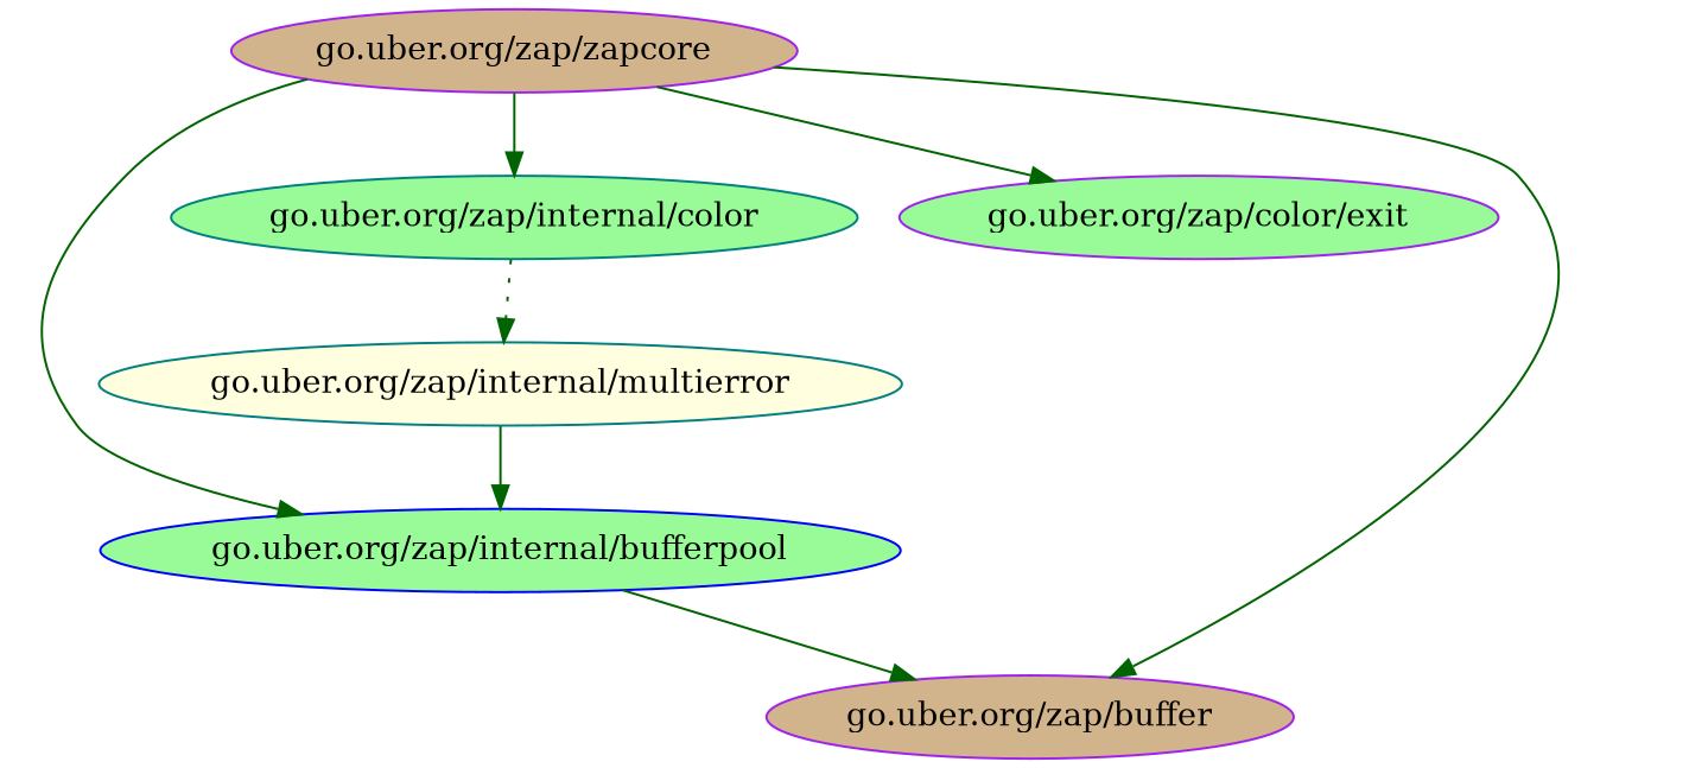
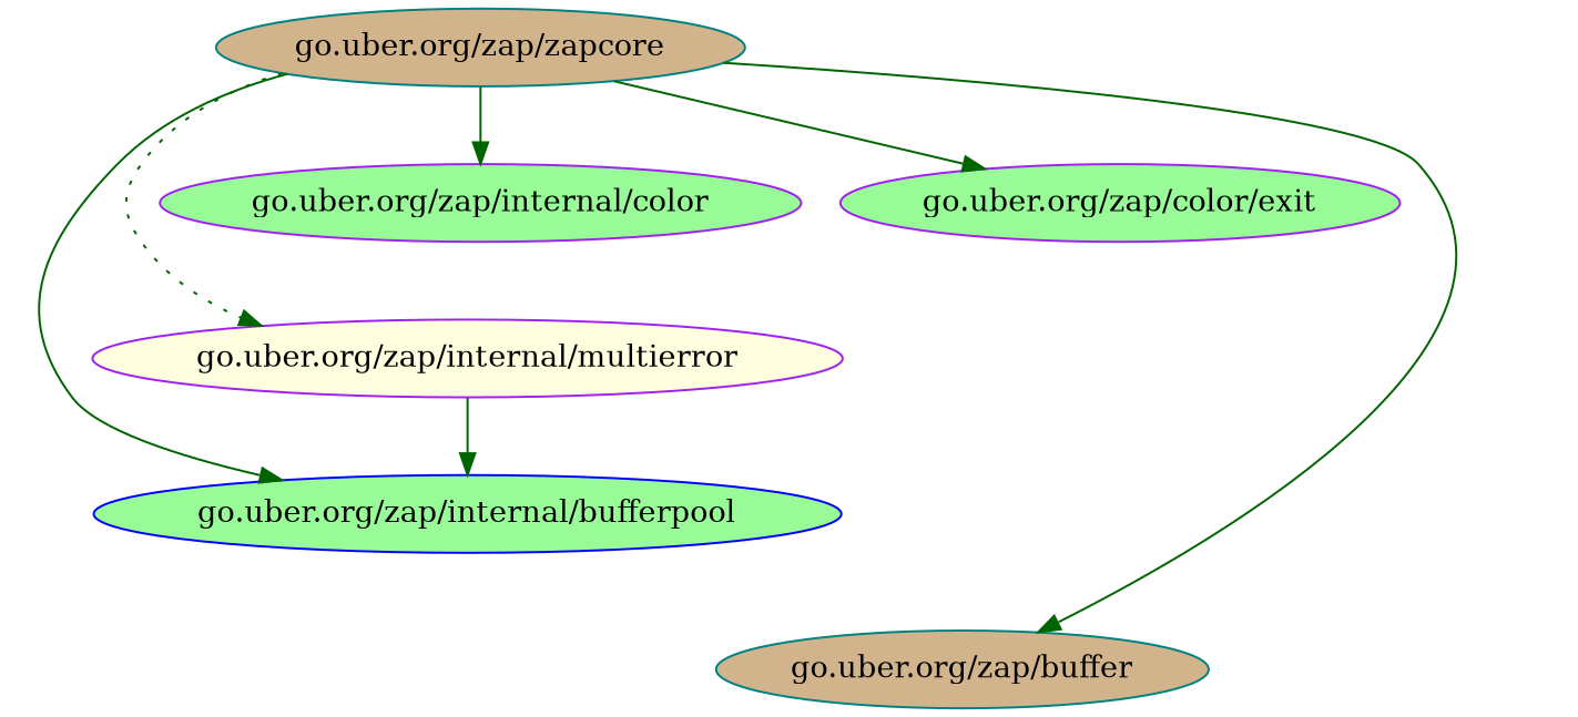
  digraph {
    node [color=teal fillcolor=palegreen style=filled]
    edge [color=darkgreen style=solid]
-   "go.uber.org/zap/internal/multierror" [fillcolor=lightyellow]
+   "go.uber.org/zap/internal/multierror" [color=purple fillcolor=lightyellow]
    "go.uber.org/zap/internal/bufferpool" [color=blue]
-   "go.uber.org/zap/buffer" [color=purple fillcolor=tan]
-   "go.uber.org/zap/zapcore" [color=purple fillcolor=tan]
+   "go.uber.org/zap/buffer" [fillcolor=tan]
+   "go.uber.org/zap/zapcore" [fillcolor=tan]
    n5 [color=purple label="go.uber.org/zap/color/exit"]
-   "go.uber.org/zap/internal/color"
+   "go.uber.org/zap/internal/color" [color=purple]
    "go.uber.org/zap/internal/multierror" -> "go.uber.org/zap/internal/bufferpool"
-   "go.uber.org/zap/internal/bufferpool" -> "go.uber.org/zap/buffer"
-   "go.uber.org/zap/internal/color" -> "go.uber.org/zap/internal/multierror" [style=dotted]
+   "go.uber.org/zap/zapcore" -> "go.uber.org/zap/internal/multierror" [style=dotted]
    "go.uber.org/zap/zapcore" -> "go.uber.org/zap/internal/bufferpool"
    "go.uber.org/zap/zapcore" -> "go.uber.org/zap/buffer"
    "go.uber.org/zap/zapcore" -> n5
    "go.uber.org/zap/zapcore" -> "go.uber.org/zap/internal/color"
  }
